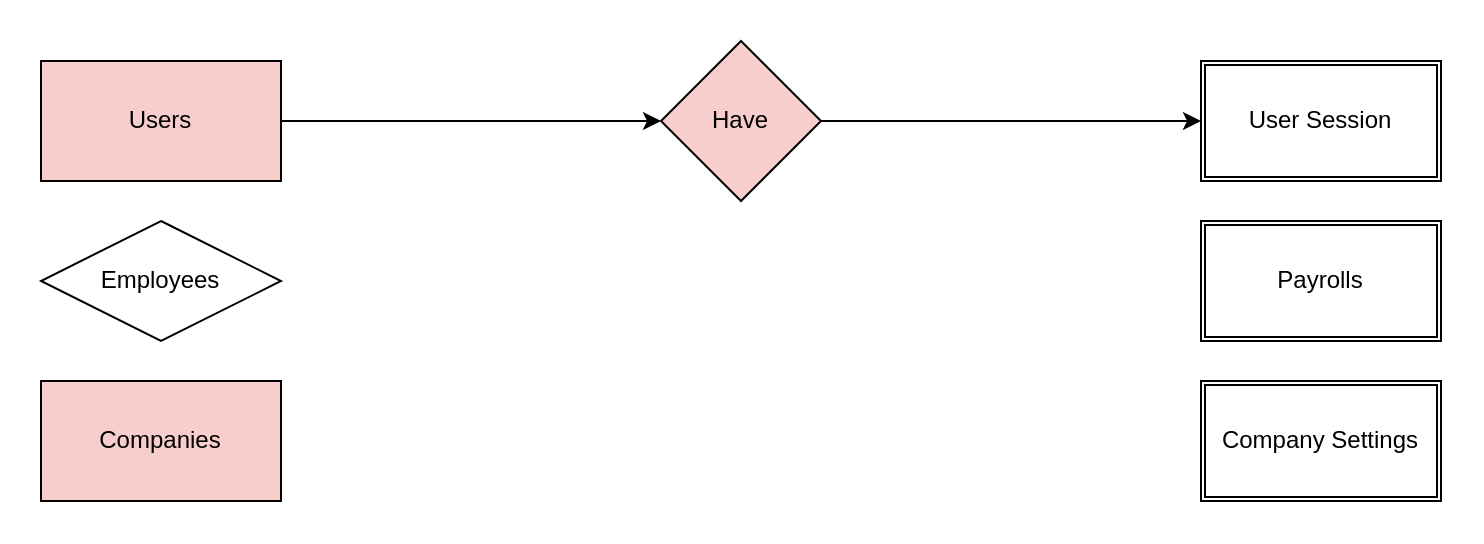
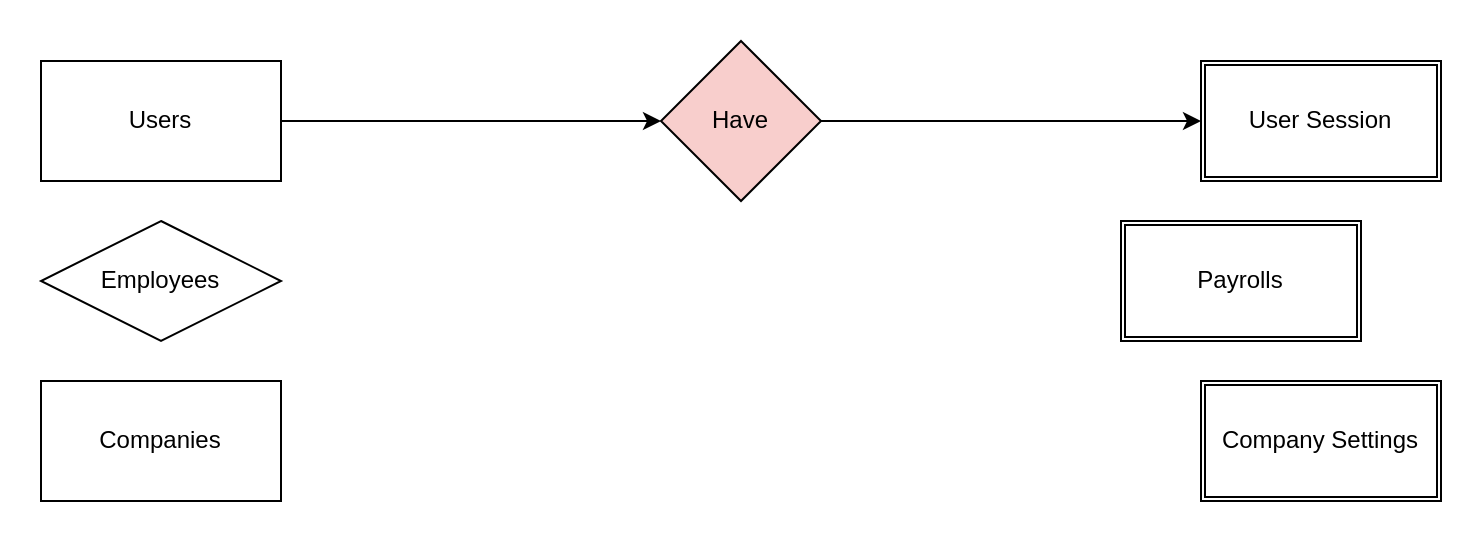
  <mxCell id="0" />
  <mxCell id="1" parent="0" />
- <mxCell id="2" value="&lt;div&gt;Companies&lt;/div&gt;" style="rounded=0;whiteSpace=wrap;html=1;fillColor=#f8cecc;" vertex="1" parent="1"><mxGeometry x="20" y="190" width="120" height="60" as="geometry" /></mxCell>
+ <mxCell id="2" value="&lt;div&gt;Companies&lt;/div&gt;" style="rounded=0;whiteSpace=wrap;html=1;" vertex="1" parent="1"><mxGeometry x="20" y="190" width="120" height="60" as="geometry" /></mxCell>
  <mxCell id="3" value="&lt;div&gt;Employees&lt;/div&gt;" style="rhombus;whiteSpace=wrap;html=1;" vertex="1" parent="1"><mxGeometry x="20" y="110" width="120" height="60" as="geometry" /></mxCell>
  <mxCell id="4" style="rounded=0;orthogonalLoop=1;jettySize=auto;html=1;exitX=1;exitY=0.5;exitDx=0;exitDy=0;entryX=0;entryY=0.5;entryDx=0;entryDy=0;" edge="1" parent="1" source="5" target="10"><mxGeometry relative="1" as="geometry" /></mxCell>
- <mxCell id="5" value="&lt;div&gt;Users&lt;/div&gt;" style="rounded=0;whiteSpace=wrap;html=1;fillColor=#f8cecc;" vertex="1" parent="1"><mxGeometry x="20" y="30" width="120" height="60" as="geometry" /></mxCell>
+ <mxCell id="5" value="&lt;div&gt;Users&lt;/div&gt;" style="rounded=0;whiteSpace=wrap;html=1;" vertex="1" parent="1"><mxGeometry x="20" y="30" width="120" height="60" as="geometry" /></mxCell>
  <mxCell id="6" value="User Session" style="shape=ext;double=1;rounded=0;whiteSpace=wrap;html=1;" vertex="1" parent="1"><mxGeometry x="600" y="30" width="120" height="60" as="geometry" /></mxCell>
- <mxCell id="7" value="Payrolls" style="shape=ext;double=1;rounded=0;whiteSpace=wrap;html=1;" vertex="1" parent="1"><mxGeometry x="600" y="110" width="120" height="60" as="geometry" /></mxCell>
+ <mxCell id="7" value="Payrolls" style="shape=ext;double=1;rounded=0;whiteSpace=wrap;html=1;" vertex="1" parent="1"><mxGeometry x="560" y="110" width="120" height="60" as="geometry" /></mxCell>
  <mxCell id="8" value="Company Settings" style="shape=ext;double=1;rounded=0;whiteSpace=wrap;html=1;" vertex="1" parent="1"><mxGeometry x="600" y="190" width="120" height="60" as="geometry" /></mxCell>
  <mxCell id="9" style="edgeStyle=orthogonalEdgeStyle;rounded=0;orthogonalLoop=1;jettySize=auto;html=1;exitX=1;exitY=0.5;exitDx=0;exitDy=0;entryX=0;entryY=0.5;entryDx=0;entryDy=0;" edge="1" parent="1" source="10" target="6"><mxGeometry relative="1" as="geometry" /></mxCell>
  <mxCell id="10" value="Have" style="rhombus;whiteSpace=wrap;html=1;fillColor=#f8cecc;" vertex="1" parent="1"><mxGeometry x="330" y="20" width="80" height="80" as="geometry" /></mxCell>
